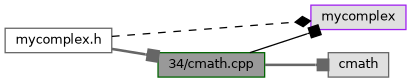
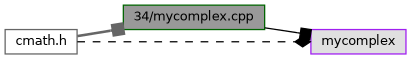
  digraph {
    rankdir=LR
    node [color=gray40 fillcolor="#E0E0E0" fontname=Helvetica fontsize=10 shape=box style=filled]
    edge [arrowhead=box color=black fontname=Helvetica fontsize=10 labelfontname=Helvetica labelfontsize=10 style=bold]
-   n1 [color=darkgreen fillcolor=grey60 fontcolor=black height=0.2 label="34/cmath.cpp" width=0.4]
+   n1 [color=darkgreen fillcolor=grey60 fontcolor=black height=0.2 label="34/mycomplex.cpp" width=0.4]
    n2 [color=purple height=0.2 label=mycomplex width=0.4]
-   n3 [height=0.2 label=cmath width=0.4]
-   n4 [fillcolor=white height=0.2 label="mycomplex.h" width=0.4]
+   n4 [fillcolor=white height=0.2 label="cmath.h" width=0.4]
    n1 -> n2 [style=solid]
-   n1 -> n3 [color=gray40]
    n4 -> n1 [color=gray40]
    n4 -> n2 [arrowhead=diamond style=dashed]
  }
